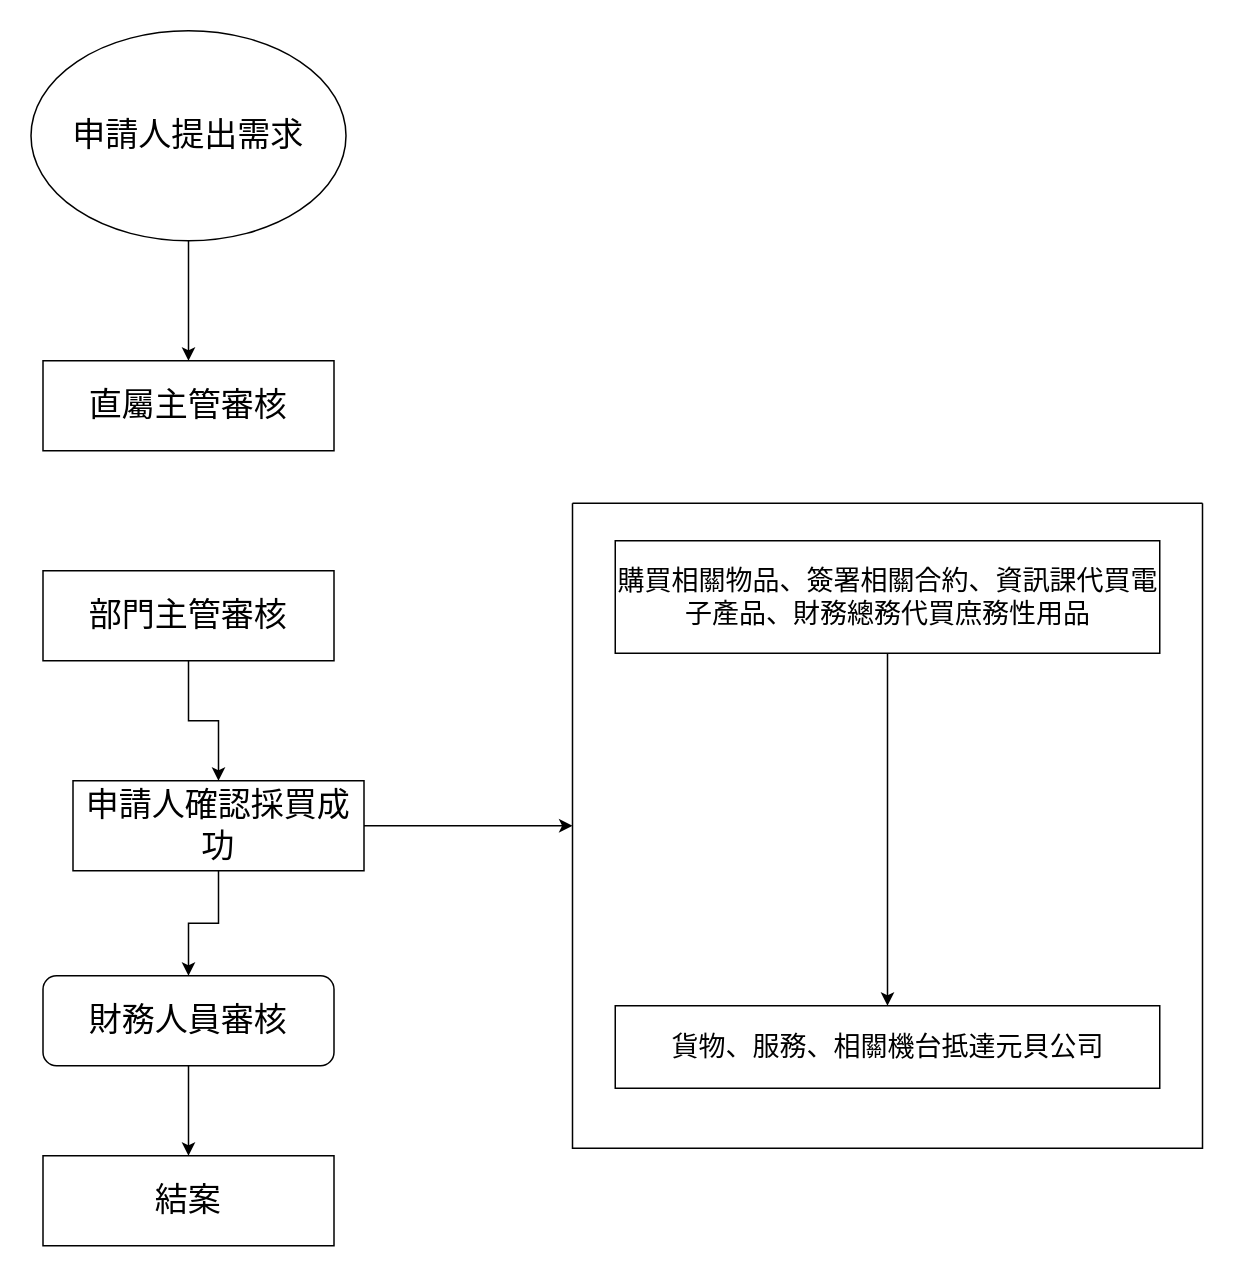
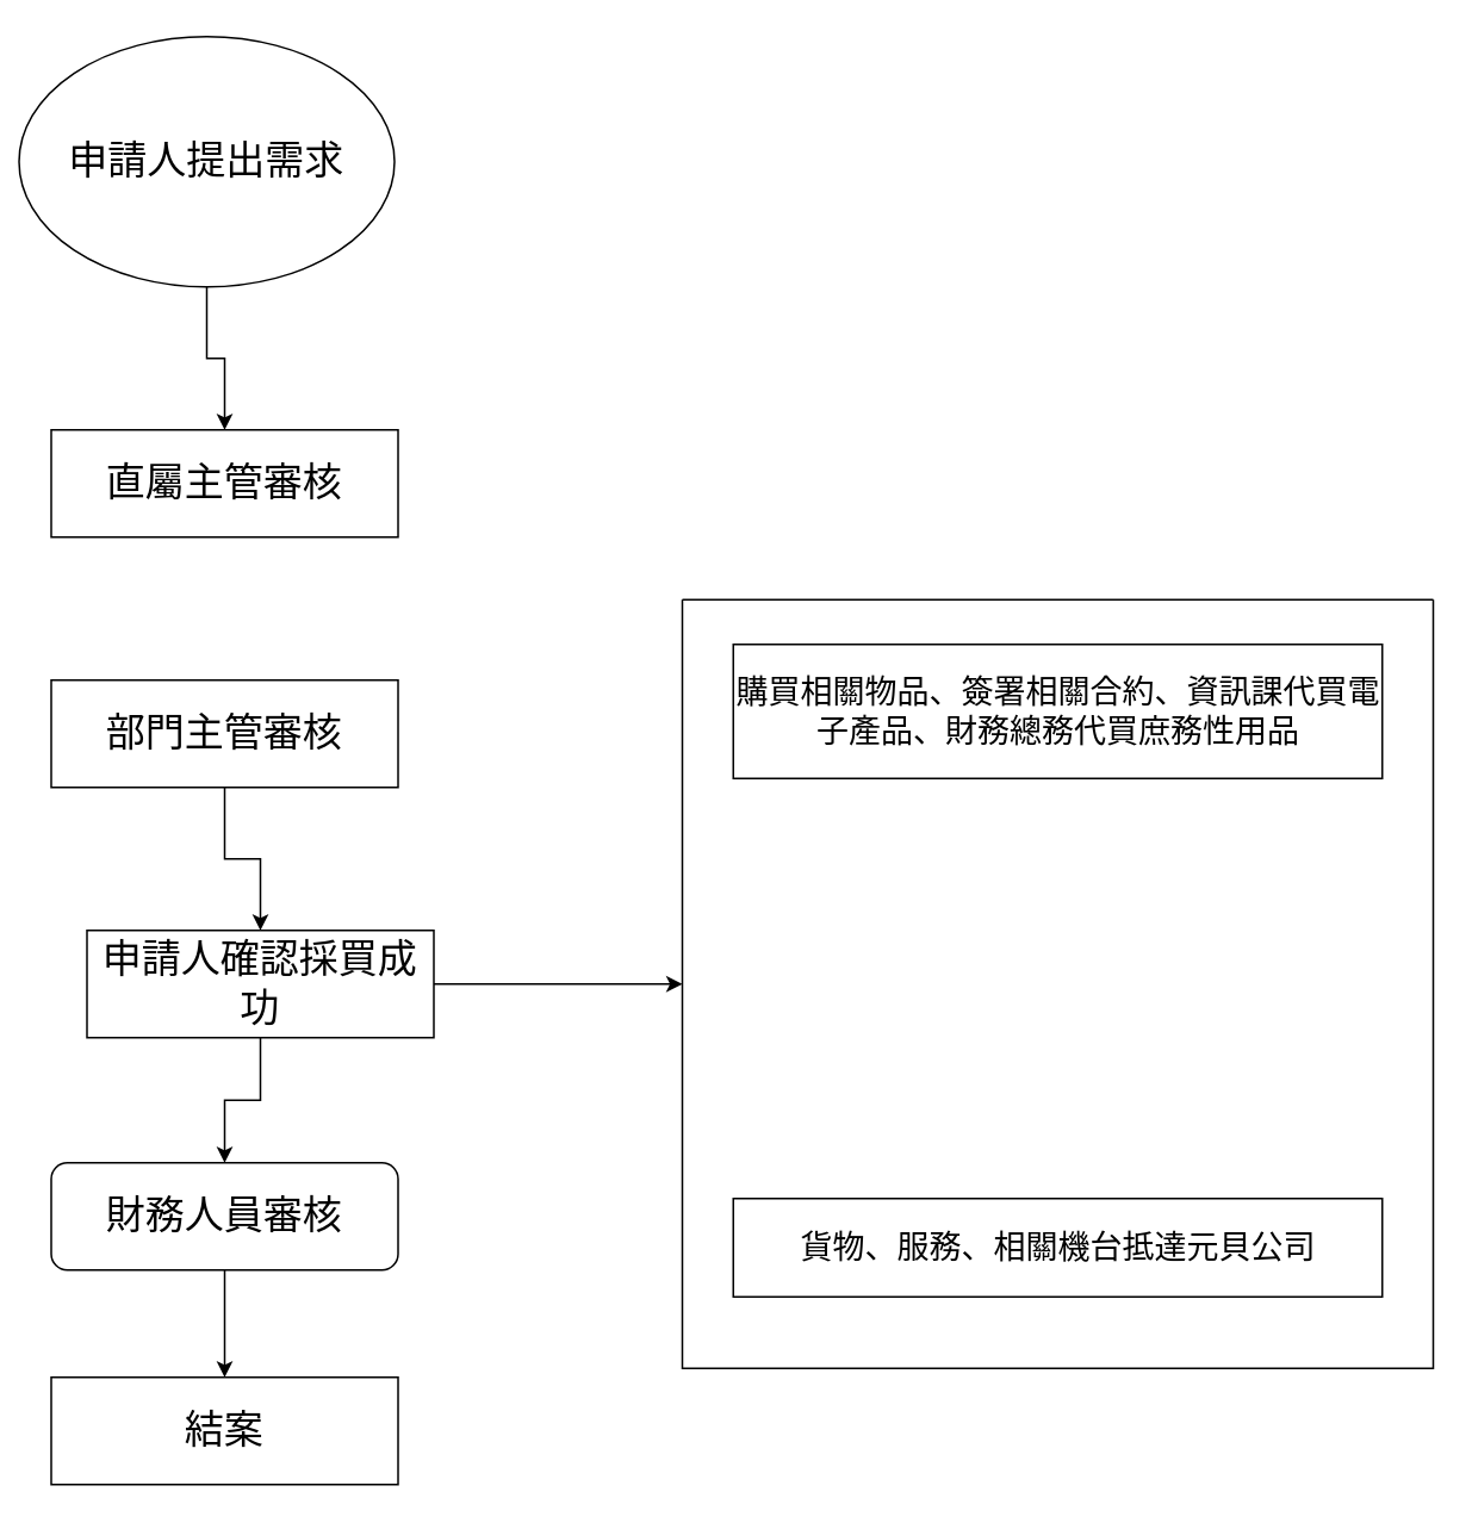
  <mxCell id="0" />
  <mxCell id="1" parent="0" />
  <mxCell id="2" value="" style="edgeStyle=orthogonalEdgeStyle;rounded=0;orthogonalLoop=1;jettySize=auto;html=1;" edge="1" parent="1" source="3" target="8"><mxGeometry relative="1" as="geometry" /></mxCell>
- <mxCell id="3" value="申請人提出需求" style="ellipse;whiteSpace=wrap;html=1;fontSize=22;" vertex="1" parent="1"><mxGeometry x="20" y="20" width="210" height="140" as="geometry" /></mxCell>
+ <mxCell id="3" value="申請人提出需求" style="ellipse;whiteSpace=wrap;html=1;fontSize=22;" vertex="1" parent="1"><mxGeometry x="10" y="20" width="210" height="140" as="geometry" /></mxCell>
  <mxCell id="4" value="" style="edgeStyle=orthogonalEdgeStyle;rounded=0;orthogonalLoop=1;jettySize=auto;html=1;" edge="1" parent="1" source="5"><mxGeometry relative="1" as="geometry"><mxPoint x="125" y="770" as="targetPoint" /></mxGeometry></mxCell>
  <mxCell id="5" value="財務人員審核" style="whiteSpace=wrap;html=1;fontSize=22;rounded=1;" vertex="1" parent="1"><mxGeometry x="28" y="650" width="194" height="60" as="geometry" /></mxCell>
  <mxCell id="6" value="" style="edgeStyle=orthogonalEdgeStyle;rounded=0;orthogonalLoop=1;jettySize=auto;html=1;" edge="1" parent="1" source="7" target="11"><mxGeometry relative="1" as="geometry" /></mxCell>
  <mxCell id="7" value="部門主管審核" style="whiteSpace=wrap;html=1;fontSize=22;" vertex="1" parent="1"><mxGeometry x="28" y="380" width="194" height="60" as="geometry" /></mxCell>
  <mxCell id="8" value="直屬主管審核" style="whiteSpace=wrap;html=1;fontSize=22;" vertex="1" parent="1"><mxGeometry x="28" y="240" width="194" height="60" as="geometry" /></mxCell>
  <mxCell id="9" value="" style="edgeStyle=orthogonalEdgeStyle;rounded=0;orthogonalLoop=1;jettySize=auto;html=1;" edge="1" parent="1" source="11" target="5"><mxGeometry relative="1" as="geometry" /></mxCell>
  <mxCell id="10" style="edgeStyle=orthogonalEdgeStyle;rounded=0;orthogonalLoop=1;jettySize=auto;html=1;" edge="1" parent="1" source="11" target="13"><mxGeometry relative="1" as="geometry" /></mxCell>
  <mxCell id="11" value="申請人確認採買成功" style="whiteSpace=wrap;html=1;fontSize=22;" vertex="1" parent="1"><mxGeometry x="48" y="520" width="194" height="60" as="geometry" /></mxCell>
  <mxCell id="12" value="結案" style="whiteSpace=wrap;html=1;fontSize=22;" vertex="1" parent="1"><mxGeometry x="28" y="770" width="194" height="60" as="geometry" /></mxCell>
  <mxCell id="13" value="" style="swimlane;startSize=0;" vertex="1" parent="1"><mxGeometry x="381" y="335" width="420" height="430" as="geometry" /></mxCell>
- <mxCell id="14" value="" style="edgeStyle=orthogonalEdgeStyle;rounded=0;orthogonalLoop=1;jettySize=auto;html=1;" edge="1" parent="13" source="15" target="16"><mxGeometry relative="1" as="geometry" /></mxCell>
  <mxCell id="15" value="購買相關物品、簽署相關合約、資訊課代買電子產品、財務總務代買庶務性用品" style="rounded=0;whiteSpace=wrap;html=1;fontSize=18;" vertex="1" parent="13"><mxGeometry x="28.5" y="25" width="363" height="75" as="geometry" /></mxCell>
  <mxCell id="16" value="貨物、服務、相關機台抵達元貝公司" style="rounded=0;whiteSpace=wrap;html=1;fontSize=18;" vertex="1" parent="13"><mxGeometry x="28.5" y="335" width="363" height="55" as="geometry" /></mxCell>
